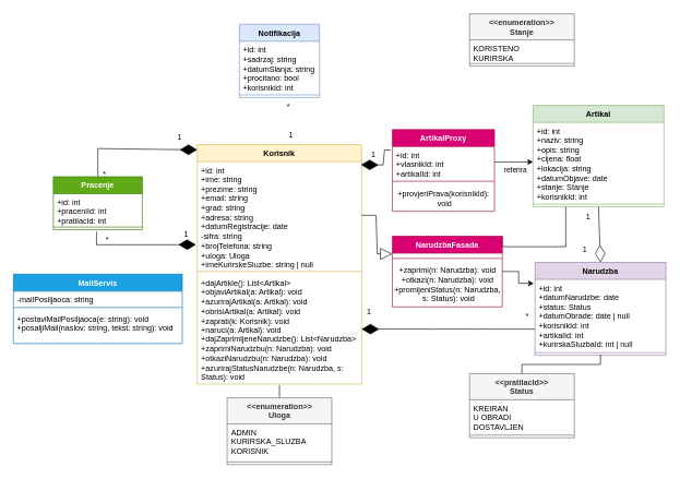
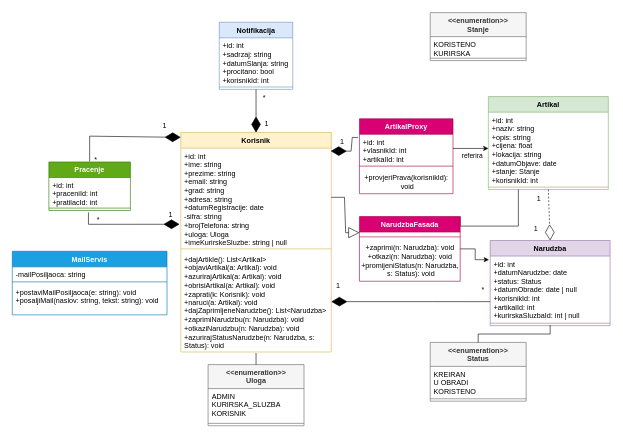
  <mxCell id="0" />
  <mxCell id="1" parent="0" />
  <mxCell id="2" value="Korisnik" style="swimlane;fontStyle=1;align=center;verticalAlign=top;childLayout=stackLayout;horizontal=1;startSize=26;horizontalStack=0;resizeParent=1;resizeParentMax=0;resizeLast=0;collapsible=1;marginBottom=0;whiteSpace=wrap;html=1;fillColor=#fff2cc;strokeColor=#d6b656;" parent="1" vertex="1"><mxGeometry x="301" y="220" width="251" height="366" as="geometry" /></mxCell>
  <mxCell id="3" value="+id: int&lt;div&gt;+ime: string&lt;/div&gt;&lt;div&gt;+prezime: string&lt;/div&gt;&lt;div&gt;+email: string&lt;/div&gt;&lt;div&gt;+grad: string&lt;/div&gt;&lt;div&gt;+adresa: string&lt;/div&gt;&lt;div&gt;+datumRegistracije: date&lt;/div&gt;&lt;div&gt;-sifra: string&lt;/div&gt;&lt;div&gt;+brojTelefona: string&lt;/div&gt;&lt;div&gt;+uloga: Uloga&lt;/div&gt;&lt;div&gt;+imeKurirskeSluzbe: string | null&lt;/div&gt;" style="text;strokeColor=none;fillColor=none;align=left;verticalAlign=top;spacingLeft=4;spacingRight=4;overflow=hidden;rotatable=0;points=[[0,0.5],[1,0.5]];portConstraint=eastwest;whiteSpace=wrap;html=1;" parent="2" vertex="1"><mxGeometry y="26" width="251" height="164" as="geometry" /></mxCell>
  <mxCell id="4" value="" style="line;strokeWidth=1;fillColor=none;align=left;verticalAlign=middle;spacingTop=-1;spacingLeft=3;spacingRight=3;rotatable=0;labelPosition=right;points=[];portConstraint=eastwest;strokeColor=inherit;" parent="2" vertex="1"><mxGeometry y="190" width="251" height="8" as="geometry" /></mxCell>
  <mxCell id="5" value="+dajArtikle(): List&amp;lt;Artikal&amp;gt;&lt;div&gt;+objaviArtikal(a: Artikal): void&lt;/div&gt;&lt;div&gt;+azurirajArtikal(a: Artikal): void&lt;/div&gt;&lt;div&gt;+obrisiArtikal(a: Artikal): void&lt;br&gt;&lt;div&gt;+zaprati(k: Korisnik): void&lt;/div&gt;&lt;/div&gt;&lt;div&gt;+naruci(a: Artikal): void&lt;/div&gt;&lt;div&gt;&lt;div&gt;+dajZaprimljeneNarudzbe(): List&amp;lt;Narudzba&amp;gt;&lt;/div&gt;+zaprimiNarudzbu(n: Narudzba): void&lt;div&gt;+otkaziNarudzbu(n: Narudzba): void&lt;/div&gt;&lt;div&gt;+azurirajStatusNarudzbe(n: Narudzba, s: Status): void&lt;/div&gt;&lt;/div&gt;" style="text;strokeColor=none;fillColor=none;align=left;verticalAlign=top;spacingLeft=4;spacingRight=4;overflow=hidden;rotatable=0;points=[[0,0.5],[1,0.5]];portConstraint=eastwest;whiteSpace=wrap;html=1;" parent="2" vertex="1"><mxGeometry y="198" width="251" height="168" as="geometry" /></mxCell>
  <mxCell id="6" value="&lt;div&gt;&amp;lt;&amp;lt;enumeration&amp;gt;&amp;gt;&lt;/div&gt;Uloga" style="swimlane;fontStyle=1;align=center;verticalAlign=top;childLayout=stackLayout;horizontal=1;startSize=40;horizontalStack=0;resizeParent=1;resizeParentMax=0;resizeLast=0;collapsible=1;marginBottom=0;whiteSpace=wrap;html=1;fillColor=#f5f5f5;fontColor=#333333;strokeColor=#666666;" parent="1" vertex="1"><mxGeometry x="346.5" y="607" width="160" height="102" as="geometry" /></mxCell>
  <mxCell id="7" value="ADMIN&lt;div&gt;KURIRSKA_SLUZBA&lt;br&gt;KORISNIK&lt;/div&gt;" style="text;strokeColor=none;fillColor=none;align=left;verticalAlign=top;spacingLeft=4;spacingRight=4;overflow=hidden;rotatable=0;points=[[0,0.5],[1,0.5]];portConstraint=eastwest;whiteSpace=wrap;html=1;" parent="6" vertex="1"><mxGeometry y="40" width="160" height="54" as="geometry" /></mxCell>
  <mxCell id="8" value="" style="line;strokeWidth=1;fillColor=none;align=left;verticalAlign=middle;spacingTop=-1;spacingLeft=3;spacingRight=3;rotatable=0;labelPosition=right;points=[];portConstraint=eastwest;strokeColor=inherit;" parent="6" vertex="1"><mxGeometry y="94" width="160" height="8" as="geometry" /></mxCell>
  <mxCell id="9" value="Artikal" style="swimlane;fontStyle=1;align=center;verticalAlign=top;childLayout=stackLayout;horizontal=1;startSize=26;horizontalStack=0;resizeParent=1;resizeParentMax=0;resizeLast=0;collapsible=1;marginBottom=0;whiteSpace=wrap;html=1;fillColor=#d5e8d4;strokeColor=#82b366;" parent="1" vertex="1"><mxGeometry x="814" y="160" width="200" height="155" as="geometry" /></mxCell>
  <mxCell id="10" value="+id: int&lt;div&gt;+naziv: string&lt;/div&gt;&lt;div&gt;+opis: string&lt;/div&gt;&lt;div&gt;+cijena: float&lt;/div&gt;&lt;div&gt;+lokacija: string&lt;/div&gt;&lt;div&gt;+datumObjave: date&lt;/div&gt;&lt;div&gt;+stanje: Stanje&lt;/div&gt;&lt;div&gt;+korisnikId: int&lt;/div&gt;&lt;div&gt;&lt;br&gt;&lt;/div&gt;" style="text;strokeColor=none;fillColor=none;align=left;verticalAlign=top;spacingLeft=4;spacingRight=4;overflow=hidden;rotatable=0;points=[[0,0.5],[1,0.5]];portConstraint=eastwest;whiteSpace=wrap;html=1;" parent="9" vertex="1"><mxGeometry y="26" width="200" height="121" as="geometry" /></mxCell>
  <mxCell id="11" value="" style="line;strokeWidth=1;fillColor=none;align=left;verticalAlign=middle;spacingTop=-1;spacingLeft=3;spacingRight=3;rotatable=0;labelPosition=right;points=[];portConstraint=eastwest;strokeColor=inherit;" parent="9" vertex="1"><mxGeometry y="147" width="200" height="8" as="geometry" /></mxCell>
  <mxCell id="12" value="&lt;div&gt;&amp;lt;&amp;lt;enumeration&amp;gt;&amp;gt;&lt;/div&gt;Stanje" style="swimlane;fontStyle=1;align=center;verticalAlign=top;childLayout=stackLayout;horizontal=1;startSize=40;horizontalStack=0;resizeParent=1;resizeParentMax=0;resizeLast=0;collapsible=1;marginBottom=0;whiteSpace=wrap;html=1;fillColor=#f5f5f5;fontColor=#333333;strokeColor=#666666;" parent="1" vertex="1"><mxGeometry x="717" y="20" width="160" height="80" as="geometry" /></mxCell>
  <mxCell id="13" value="KORISTENO&lt;div&gt;KURIRSKA&lt;/div&gt;" style="text;strokeColor=none;fillColor=none;align=left;verticalAlign=top;spacingLeft=4;spacingRight=4;overflow=hidden;rotatable=0;points=[[0,0.5],[1,0.5]];portConstraint=eastwest;whiteSpace=wrap;html=1;" parent="12" vertex="1"><mxGeometry y="40" width="160" height="32" as="geometry" /></mxCell>
  <mxCell id="14" value="" style="line;strokeWidth=1;fillColor=none;align=left;verticalAlign=middle;spacingTop=-1;spacingLeft=3;spacingRight=3;rotatable=0;labelPosition=right;points=[];portConstraint=eastwest;strokeColor=inherit;" parent="12" vertex="1"><mxGeometry y="72" width="160" height="8" as="geometry" /></mxCell>
  <mxCell id="15" value="Narudzba" style="swimlane;fontStyle=1;align=center;verticalAlign=top;childLayout=stackLayout;horizontal=1;startSize=26;horizontalStack=0;resizeParent=1;resizeParentMax=0;resizeLast=0;collapsible=1;marginBottom=0;whiteSpace=wrap;html=1;fillColor=#e1d5e7;strokeColor=#9673a6;" parent="1" vertex="1"><mxGeometry x="817" y="400" width="200" height="142" as="geometry" /></mxCell>
  <mxCell id="16" value="+id: int&lt;div&gt;+datumNarudzbe: date&lt;/div&gt;&lt;div&gt;+status: Status&lt;/div&gt;&lt;div&gt;+datumObrade: date | null&lt;/div&gt;&lt;div&gt;+korisnikId: int&lt;/div&gt;&lt;div&gt;+artikalId: int&lt;/div&gt;&lt;div&gt;+kurirskaSluzbaId: int | null&lt;/div&gt;" style="text;strokeColor=none;fillColor=none;align=left;verticalAlign=top;spacingLeft=4;spacingRight=4;overflow=hidden;rotatable=0;points=[[0,0.5],[1,0.5]];portConstraint=eastwest;whiteSpace=wrap;html=1;" parent="15" vertex="1"><mxGeometry y="26" width="200" height="108" as="geometry" /></mxCell>
  <mxCell id="17" value="" style="line;strokeWidth=1;fillColor=none;align=left;verticalAlign=middle;spacingTop=-1;spacingLeft=3;spacingRight=3;rotatable=0;labelPosition=right;points=[];portConstraint=eastwest;strokeColor=inherit;" parent="15" vertex="1"><mxGeometry y="134" width="200" height="8" as="geometry" /></mxCell>
- <mxCell id="18" value="&lt;div&gt;&amp;lt;&amp;lt;pratilacId&amp;gt;&amp;gt;&lt;/div&gt;Status" style="swimlane;fontStyle=1;align=center;verticalAlign=top;childLayout=stackLayout;horizontal=1;startSize=40;horizontalStack=0;resizeParent=1;resizeParentMax=0;resizeLast=0;collapsible=1;marginBottom=0;whiteSpace=wrap;html=1;fillColor=#f5f5f5;fontColor=#333333;strokeColor=#666666;" parent="1" vertex="1"><mxGeometry x="717" y="570" width="160" height="98" as="geometry" /></mxCell>
- <mxCell id="19" value="KREIRAN&lt;br&gt;U OBRADI&lt;div&gt;DOSTAVLJEN&lt;/div&gt;" style="text;strokeColor=none;fillColor=none;align=left;verticalAlign=top;spacingLeft=4;spacingRight=4;overflow=hidden;rotatable=0;points=[[0,0.5],[1,0.5]];portConstraint=eastwest;whiteSpace=wrap;html=1;" parent="18" vertex="1"><mxGeometry y="40" width="160" height="50" as="geometry" /></mxCell>
+ <mxCell id="18" value="&lt;div&gt;&amp;lt;&amp;lt;enumeration&amp;gt;&amp;gt;&lt;/div&gt;Status" style="swimlane;fontStyle=1;align=center;verticalAlign=top;childLayout=stackLayout;horizontal=1;startSize=40;horizontalStack=0;resizeParent=1;resizeParentMax=0;resizeLast=0;collapsible=1;marginBottom=0;whiteSpace=wrap;html=1;fillColor=#f5f5f5;fontColor=#333333;strokeColor=#666666;" parent="1" vertex="1"><mxGeometry x="717" y="570" width="160" height="98" as="geometry" /></mxCell>
+ <mxCell id="19" value="KREIRAN&lt;br&gt;U OBRADI&lt;div&gt;KORISTENO&lt;/div&gt;" style="text;strokeColor=none;fillColor=none;align=left;verticalAlign=top;spacingLeft=4;spacingRight=4;overflow=hidden;rotatable=0;points=[[0,0.5],[1,0.5]];portConstraint=eastwest;whiteSpace=wrap;html=1;" parent="18" vertex="1"><mxGeometry y="40" width="160" height="50" as="geometry" /></mxCell>
  <mxCell id="20" value="" style="line;strokeWidth=1;fillColor=none;align=left;verticalAlign=middle;spacingTop=-1;spacingLeft=3;spacingRight=3;rotatable=0;labelPosition=right;points=[];portConstraint=eastwest;strokeColor=inherit;" parent="18" vertex="1"><mxGeometry y="90" width="160" height="8" as="geometry" /></mxCell>
  <mxCell id="21" value="Notifikacija" style="swimlane;fontStyle=1;align=center;verticalAlign=top;childLayout=stackLayout;horizontal=1;startSize=26;horizontalStack=0;resizeParent=1;resizeParentMax=0;resizeLast=0;collapsible=1;marginBottom=0;whiteSpace=wrap;html=1;fillColor=#dae8fc;strokeColor=#6c8ebf;" parent="1" vertex="1"><mxGeometry x="365.25" y="36" width="122.5" height="112" as="geometry" /></mxCell>
  <mxCell id="22" value="&lt;div&gt;+id: int&lt;/div&gt;&lt;div&gt;+sadrzaj: string&lt;/div&gt;&lt;div&gt;+datumSlanja: string&lt;/div&gt;&lt;div&gt;+procitano: bool&lt;/div&gt;&lt;div&gt;+korisnikId: int&lt;/div&gt;" style="text;strokeColor=none;fillColor=none;align=left;verticalAlign=top;spacingLeft=4;spacingRight=4;overflow=hidden;rotatable=0;points=[[0,0.5],[1,0.5]];portConstraint=eastwest;whiteSpace=wrap;html=1;" parent="21" vertex="1"><mxGeometry y="26" width="122.5" height="78" as="geometry" /></mxCell>
  <mxCell id="23" value="" style="line;strokeWidth=1;fillColor=none;align=left;verticalAlign=middle;spacingTop=-1;spacingLeft=3;spacingRight=3;rotatable=0;labelPosition=right;points=[];portConstraint=eastwest;strokeColor=inherit;" parent="21" vertex="1"><mxGeometry y="104" width="122.5" height="8" as="geometry" /></mxCell>
+ <mxCell id="24" value="" style="endArrow=diamondThin;endFill=1;endSize=24;html=1;rounded=0;entryX=0.5;entryY=0;entryDx=0;entryDy=0;exitX=0.5;exitY=1;exitDx=0;exitDy=0;" parent="1" source="21" target="2" edge="1"><mxGeometry width="160" relative="1" as="geometry"><mxPoint x="217" y="190" as="sourcePoint" /><mxPoint x="377" y="190" as="targetPoint" /></mxGeometry></mxCell>
  <mxCell id="25" value="1" style="text;html=1;align=center;verticalAlign=middle;resizable=0;points=[];autosize=1;strokeColor=none;fillColor=none;" parent="1" vertex="1"><mxGeometry x="429" y="190" width="30" height="30" as="geometry" /></mxCell>
  <mxCell id="26" value="*" style="text;html=1;align=center;verticalAlign=middle;resizable=0;points=[];autosize=1;strokeColor=none;fillColor=none;" parent="1" vertex="1"><mxGeometry x="425" y="148" width="30" height="30" as="geometry" /></mxCell>
  <mxCell id="27" value="" style="endArrow=none;html=1;edgeStyle=orthogonalEdgeStyle;rounded=0;entryX=0.5;entryY=0;entryDx=0;entryDy=0;exitX=0.5;exitY=1.01;exitDx=0;exitDy=0;exitPerimeter=0;" parent="1" source="5" target="6" edge="1"><mxGeometry relative="1" as="geometry"><mxPoint x="452" y="540" as="sourcePoint" /><mxPoint x="677" y="580" as="targetPoint" /></mxGeometry></mxCell>
  <mxCell id="28" value="" style="endArrow=none;html=1;edgeStyle=orthogonalEdgeStyle;rounded=0;entryX=0.5;entryY=0;entryDx=0;entryDy=0;exitX=0.5;exitY=0.875;exitDx=0;exitDy=0;exitPerimeter=0;" parent="1" source="17" target="18" edge="1"><mxGeometry relative="1" as="geometry"><mxPoint x="797" y="530" as="sourcePoint" /><mxPoint x="462" y="580" as="targetPoint" /><Array as="points" /></mxGeometry></mxCell>
  <mxCell id="29" value="" style="endArrow=diamondThin;endFill=1;endSize=24;html=1;rounded=0;entryX=0.996;entryY=0.03;entryDx=0;entryDy=0;entryPerimeter=0;exitX=-0.016;exitY=0.117;exitDx=0;exitDy=0;exitPerimeter=0;" parent="1" source="52" target="3" edge="1"><mxGeometry width="160" relative="1" as="geometry"><mxPoint x="667" y="250" as="sourcePoint" /><mxPoint x="787" y="320" as="targetPoint" /><Array as="points"><mxPoint x="587" y="228" /><mxPoint x="585" y="251" /></Array></mxGeometry></mxCell>
  <mxCell id="30" value="1" style="text;html=1;align=center;verticalAlign=middle;resizable=0;points=[];autosize=1;strokeColor=none;fillColor=none;" parent="1" vertex="1"><mxGeometry x="555" y="220" width="30" height="30" as="geometry" /></mxCell>
  <mxCell id="31" value="*" style="text;html=1;align=center;verticalAlign=middle;resizable=0;points=[];autosize=1;strokeColor=none;fillColor=none;" parent="1" vertex="1"><mxGeometry x="591" y="201" width="30" height="30" as="geometry" /></mxCell>
  <mxCell id="32" value="" style="endArrow=diamondThin;endFill=1;endSize=24;html=1;rounded=0;exitX=0;exitY=0.704;exitDx=0;exitDy=0;entryX=1;entryY=0.5;entryDx=0;entryDy=0;exitPerimeter=0;" parent="1" source="16" edge="1" target="5"><mxGeometry width="160" relative="1" as="geometry"><mxPoint x="707" y="221" as="sourcePoint" /><mxPoint x="553" y="416" as="targetPoint" /><Array as="points"><mxPoint x="721" y="502" /><mxPoint x="660" y="502" /></Array></mxGeometry></mxCell>
  <mxCell id="33" value="1" style="text;html=1;align=center;verticalAlign=middle;resizable=0;points=[];autosize=1;strokeColor=none;fillColor=none;" parent="1" vertex="1"><mxGeometry x="548" y="461" width="30" height="30" as="geometry" /></mxCell>
  <mxCell id="34" value="*" style="text;html=1;align=center;verticalAlign=middle;resizable=0;points=[];autosize=1;strokeColor=none;fillColor=none;" parent="1" vertex="1"><mxGeometry x="790" y="468" width="30" height="30" as="geometry" /></mxCell>
- <mxCell id="35" value="" style="endArrow=diamondThin;endFill=0;endSize=24;html=1;rounded=0;entryX=0.5;entryY=0;entryDx=0;entryDy=0;exitX=0.5;exitY=1;exitDx=0;exitDy=0;" parent="1" source="9" target="15" edge="1"><mxGeometry width="160" relative="1" as="geometry"><mxPoint x="652" y="341" as="sourcePoint" /><mxPoint x="812" y="341" as="targetPoint" /></mxGeometry></mxCell>
+ <mxCell id="35" value="" style="endArrow=diamondThin;endFill=0;endSize=24;html=1;rounded=0;entryX=0.5;entryY=0;entryDx=0;entryDy=0;exitX=0.5;exitY=1;exitDx=0;exitDy=0;dashed=1;" parent="1" source="9" target="15" edge="1"><mxGeometry width="160" relative="1" as="geometry"><mxPoint x="652" y="341" as="sourcePoint" /><mxPoint x="812" y="341" as="targetPoint" /></mxGeometry></mxCell>
  <mxCell id="36" value="1" style="text;html=1;align=center;verticalAlign=middle;resizable=0;points=[];autosize=1;strokeColor=none;fillColor=none;" parent="1" vertex="1"><mxGeometry x="880" y="367" width="25" height="26" as="geometry" /></mxCell>
  <mxCell id="37" value="1" style="text;html=1;align=center;verticalAlign=middle;resizable=0;points=[];autosize=1;strokeColor=none;fillColor=none;" parent="1" vertex="1"><mxGeometry x="885" y="317" width="25" height="26" as="geometry" /></mxCell>
  <mxCell id="38" value="MailServis" style="swimlane;fontStyle=1;align=center;verticalAlign=top;childLayout=stackLayout;horizontal=1;startSize=26;horizontalStack=0;resizeParent=1;resizeParentMax=0;resizeLast=0;collapsible=1;marginBottom=0;whiteSpace=wrap;html=1;fillColor=#1ba1e2;strokeColor=#006EAF;fontColor=#ffffff;" parent="1" vertex="1"><mxGeometry x="20" y="418" width="258" height="106" as="geometry"><mxRectangle x="116" y="602" width="90" height="26" as="alternateBounds" /></mxGeometry></mxCell>
  <mxCell id="39" value="-mailPosiljaoca: string" style="text;strokeColor=none;fillColor=none;align=left;verticalAlign=top;spacingLeft=4;spacingRight=4;overflow=hidden;rotatable=0;points=[[0,0.5],[1,0.5]];portConstraint=eastwest;whiteSpace=wrap;html=1;" parent="38" vertex="1"><mxGeometry y="26" width="258" height="21" as="geometry" /></mxCell>
  <mxCell id="40" value="" style="line;strokeWidth=1;fillColor=none;align=left;verticalAlign=middle;spacingTop=-1;spacingLeft=3;spacingRight=3;rotatable=0;labelPosition=right;points=[];portConstraint=eastwest;strokeColor=inherit;" parent="38" vertex="1"><mxGeometry y="47" width="258" height="8" as="geometry" /></mxCell>
  <mxCell id="41" value="+postaviMailPosiljaoca(e: string): void&lt;div&gt;+posaljiMail(naslov: string, tekst: string): void&lt;/div&gt;" style="text;strokeColor=none;fillColor=none;align=left;verticalAlign=top;spacingLeft=4;spacingRight=4;overflow=hidden;rotatable=0;points=[[0,0.5],[1,0.5]];portConstraint=eastwest;whiteSpace=wrap;html=1;" parent="38" vertex="1"><mxGeometry y="55" width="258" height="51" as="geometry" /></mxCell>
  <mxCell id="42" value="Pracenje" style="swimlane;fontStyle=1;align=center;verticalAlign=top;childLayout=stackLayout;horizontal=1;startSize=26;horizontalStack=0;resizeParent=1;resizeParentMax=0;resizeLast=0;collapsible=1;marginBottom=0;whiteSpace=wrap;html=1;fillColor=#60a917;strokeColor=#2D7600;fontColor=#ffffff;" parent="1" vertex="1"><mxGeometry x="81" y="269" width="136" height="81" as="geometry"><mxRectangle x="116" y="602" width="90" height="26" as="alternateBounds" /></mxGeometry></mxCell>
  <mxCell id="43" value="&lt;div&gt;+id: int&lt;/div&gt;+praceniId: int&lt;div&gt;+pratilacId: int&lt;/div&gt;" style="text;strokeColor=none;fillColor=none;align=left;verticalAlign=top;spacingLeft=4;spacingRight=4;overflow=hidden;rotatable=0;points=[[0,0.5],[1,0.5]];portConstraint=eastwest;whiteSpace=wrap;html=1;" parent="42" vertex="1"><mxGeometry y="26" width="136" height="47" as="geometry" /></mxCell>
  <mxCell id="44" value="" style="line;strokeWidth=1;fillColor=none;align=left;verticalAlign=middle;spacingTop=-1;spacingLeft=3;spacingRight=3;rotatable=0;labelPosition=right;points=[];portConstraint=eastwest;strokeColor=inherit;" parent="42" vertex="1"><mxGeometry y="73" width="136" height="8" as="geometry" /></mxCell>
  <mxCell id="45" value="" style="endArrow=diamondThin;endFill=1;endSize=24;html=1;rounded=0;" parent="1" edge="1"><mxGeometry width="160" relative="1" as="geometry"><mxPoint x="149" y="268" as="sourcePoint" /><mxPoint x="301" y="228" as="targetPoint" /><Array as="points"><mxPoint x="149" y="226" /></Array></mxGeometry></mxCell>
  <mxCell id="46" value="1" style="text;html=1;align=center;verticalAlign=middle;resizable=0;points=[];autosize=1;strokeColor=none;fillColor=none;" parent="1" vertex="1"><mxGeometry x="259" y="194" width="30" height="30" as="geometry" /></mxCell>
  <mxCell id="47" value="*" style="text;html=1;align=center;verticalAlign=middle;resizable=0;points=[];autosize=1;strokeColor=none;fillColor=none;" parent="1" vertex="1"><mxGeometry x="144" y="250" width="30" height="30" as="geometry" /></mxCell>
  <mxCell id="48" value="" style="endArrow=diamondThin;endFill=1;endSize=24;html=1;rounded=0;entryX=-0.008;entryY=0.774;entryDx=0;entryDy=0;entryPerimeter=0;" parent="1" target="3" edge="1"><mxGeometry width="160" relative="1" as="geometry"><mxPoint x="147" y="353" as="sourcePoint" /><mxPoint x="302" y="369" as="targetPoint" /><Array as="points"><mxPoint x="147" y="373" /></Array></mxGeometry></mxCell>
  <mxCell id="49" value="1" style="text;html=1;align=center;verticalAlign=middle;resizable=0;points=[];autosize=1;strokeColor=none;fillColor=none;" parent="1" vertex="1"><mxGeometry x="269" y="343" width="30" height="30" as="geometry" /></mxCell>
  <mxCell id="50" value="*" style="text;html=1;align=center;verticalAlign=middle;resizable=0;points=[];autosize=1;strokeColor=none;fillColor=none;" parent="1" vertex="1"><mxGeometry x="148" y="350" width="30" height="30" as="geometry" /></mxCell>
  <mxCell id="51" value="ArtikalProxy" style="swimlane;fontStyle=1;align=center;verticalAlign=top;childLayout=stackLayout;horizontal=1;startSize=26;horizontalStack=0;resizeParent=1;resizeParentMax=0;resizeLast=0;collapsible=1;marginBottom=0;whiteSpace=wrap;html=1;fillColor=#d80073;strokeColor=#A50040;fontColor=#ffffff;" vertex="1" parent="1"><mxGeometry x="599" y="197" width="156" height="125" as="geometry" /></mxCell>
  <mxCell id="52" value="+id: int&lt;div&gt;+vlasnikId: int&lt;/div&gt;&lt;div&gt;+artikalId: int&lt;br&gt;&lt;div&gt;&lt;br&gt;&lt;/div&gt;&lt;/div&gt;" style="text;strokeColor=none;fillColor=none;align=left;verticalAlign=top;spacingLeft=4;spacingRight=4;overflow=hidden;rotatable=0;points=[[0,0.5],[1,0.5]];portConstraint=eastwest;whiteSpace=wrap;html=1;" vertex="1" parent="51"><mxGeometry y="26" width="156" height="47" as="geometry" /></mxCell>
  <mxCell id="53" value="" style="line;strokeWidth=1;fillColor=none;align=left;verticalAlign=middle;spacingTop=-1;spacingLeft=3;spacingRight=3;rotatable=0;labelPosition=right;points=[];portConstraint=eastwest;strokeColor=inherit;" vertex="1" parent="51"><mxGeometry y="73" width="156" height="12" as="geometry" /></mxCell>
  <mxCell id="54" value="+provjeriPrava(korisnikId):&lt;div&gt;&amp;nbsp;void&lt;/div&gt;" style="text;html=1;align=center;verticalAlign=middle;resizable=0;points=[];autosize=1;strokeColor=none;fillColor=none;" vertex="1" parent="51"><mxGeometry y="85" width="156" height="40" as="geometry" /></mxCell>
  <mxCell id="55" style="edgeStyle=orthogonalEdgeStyle;rounded=0;orthogonalLoop=1;jettySize=auto;html=1;exitX=1;exitY=0.5;exitDx=0;exitDy=0;entryX=0;entryY=0.5;entryDx=0;entryDy=0;" edge="1" parent="1" source="52" target="10"><mxGeometry relative="1" as="geometry" /></mxCell>
  <mxCell id="56" value="referira" style="edgeLabel;html=1;align=center;verticalAlign=middle;resizable=0;points=[];" vertex="1" connectable="0" parent="55"><mxGeometry x="0.059" y="-2" relative="1" as="geometry"><mxPoint y="10" as="offset" /></mxGeometry></mxCell>
  <mxCell id="57" style="edgeStyle=orthogonalEdgeStyle;rounded=0;orthogonalLoop=1;jettySize=auto;html=1;exitX=1;exitY=0;exitDx=0;exitDy=0;entryX=0.25;entryY=1;entryDx=0;entryDy=0;endArrow=none;" edge="1" parent="1" source="58" target="9"><mxGeometry relative="1" as="geometry"><Array as="points"><mxPoint x="767" y="376" /><mxPoint x="864" y="376" /></Array></mxGeometry></mxCell>
  <mxCell id="58" value="NarudzbaFasada" style="swimlane;fontStyle=1;align=center;verticalAlign=top;childLayout=stackLayout;horizontal=1;startSize=26;horizontalStack=0;resizeParent=1;resizeParentMax=0;resizeLast=0;collapsible=1;marginBottom=0;whiteSpace=wrap;html=1;fillColor=#d80073;strokeColor=#A50040;fontColor=#ffffff;" vertex="1" parent="1"><mxGeometry x="599" y="360" width="168" height="108" as="geometry" /></mxCell>
  <mxCell id="59" value="&lt;div&gt;&lt;div&gt;&lt;br&gt;&lt;/div&gt;&lt;/div&gt;" style="text;strokeColor=none;fillColor=none;align=left;verticalAlign=top;spacingLeft=4;spacingRight=4;overflow=hidden;rotatable=0;points=[[0,0.5],[1,0.5]];portConstraint=eastwest;whiteSpace=wrap;html=1;" vertex="1" parent="58"><mxGeometry y="26" width="168" height="2" as="geometry" /></mxCell>
  <mxCell id="60" value="" style="line;strokeWidth=1;fillColor=none;align=left;verticalAlign=middle;spacingTop=-1;spacingLeft=3;spacingRight=3;rotatable=0;labelPosition=right;points=[];portConstraint=eastwest;strokeColor=inherit;" vertex="1" parent="58"><mxGeometry y="28" width="168" height="12" as="geometry" /></mxCell>
  <mxCell id="61" value="+zaprimi(n: Narudzba): void&lt;div&gt;&lt;div&gt;+otkazi(n: Narudzba): void&lt;/div&gt;&lt;/div&gt;&lt;div&gt;+promijeniStatus(n: Narudzba,&lt;/div&gt;&lt;div&gt;&amp;nbsp;s: Status): void&lt;/div&gt;" style="text;html=1;align=center;verticalAlign=middle;resizable=0;points=[];autosize=1;strokeColor=none;fillColor=none;" vertex="1" parent="58"><mxGeometry y="40" width="168" height="68" as="geometry" /></mxCell>
  <mxCell id="62" style="edgeStyle=orthogonalEdgeStyle;rounded=0;orthogonalLoop=1;jettySize=auto;html=1;entryX=-0.01;entryY=0.056;entryDx=0;entryDy=0;entryPerimeter=0;" edge="1" parent="1" source="58" target="16"><mxGeometry relative="1" as="geometry" /></mxCell>
  <mxCell id="63" value="" style="endArrow=block;endSize=16;endFill=0;html=1;rounded=0;exitX=1;exitY=0.5;exitDx=0;exitDy=0;entryX=0;entryY=0.5;entryDx=0;entryDy=0;" edge="1" parent="1" source="3" target="59"><mxGeometry x="0.007" width="160" relative="1" as="geometry"><mxPoint x="568" y="412" as="sourcePoint" /><mxPoint x="728" y="412" as="targetPoint" /><Array as="points"><mxPoint x="574" y="328" /><mxPoint x="576" y="387" /></Array><mxPoint as="offset" /></mxGeometry></mxCell>
